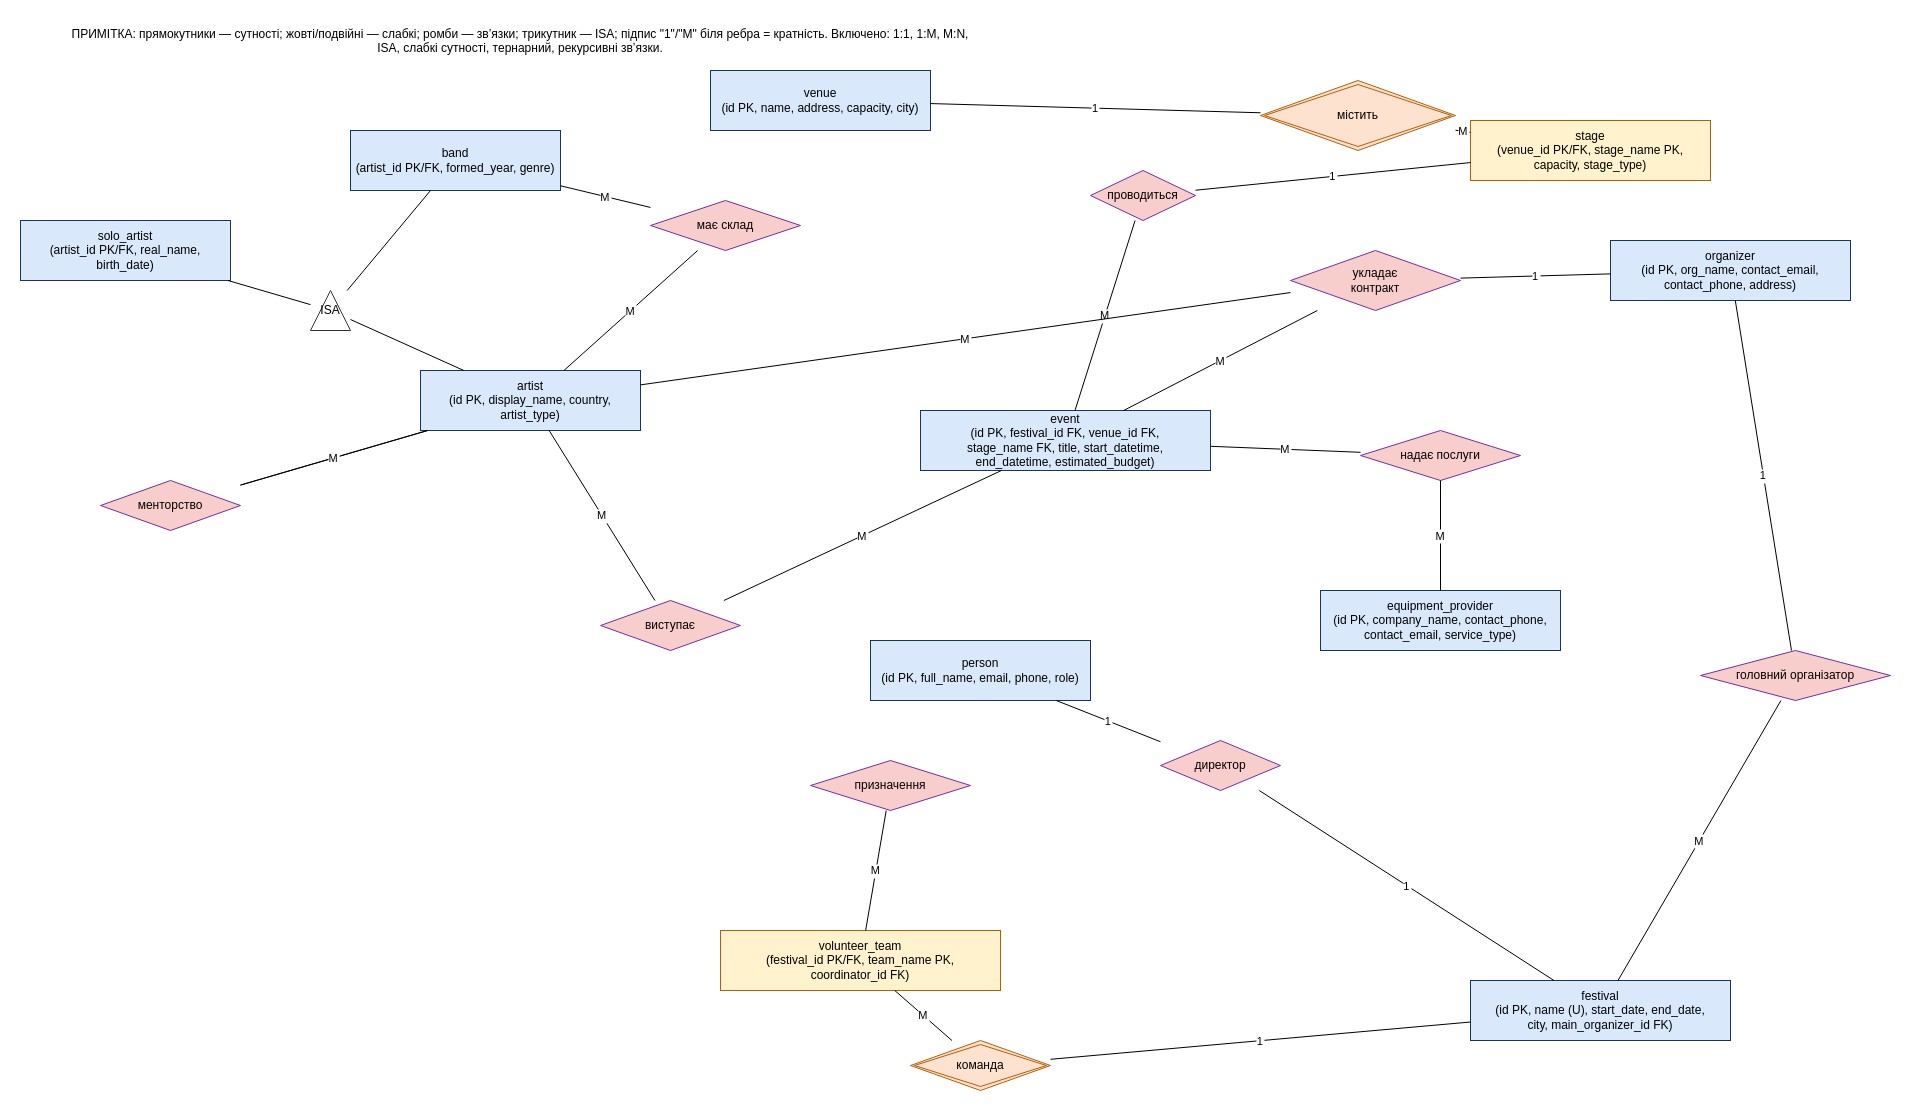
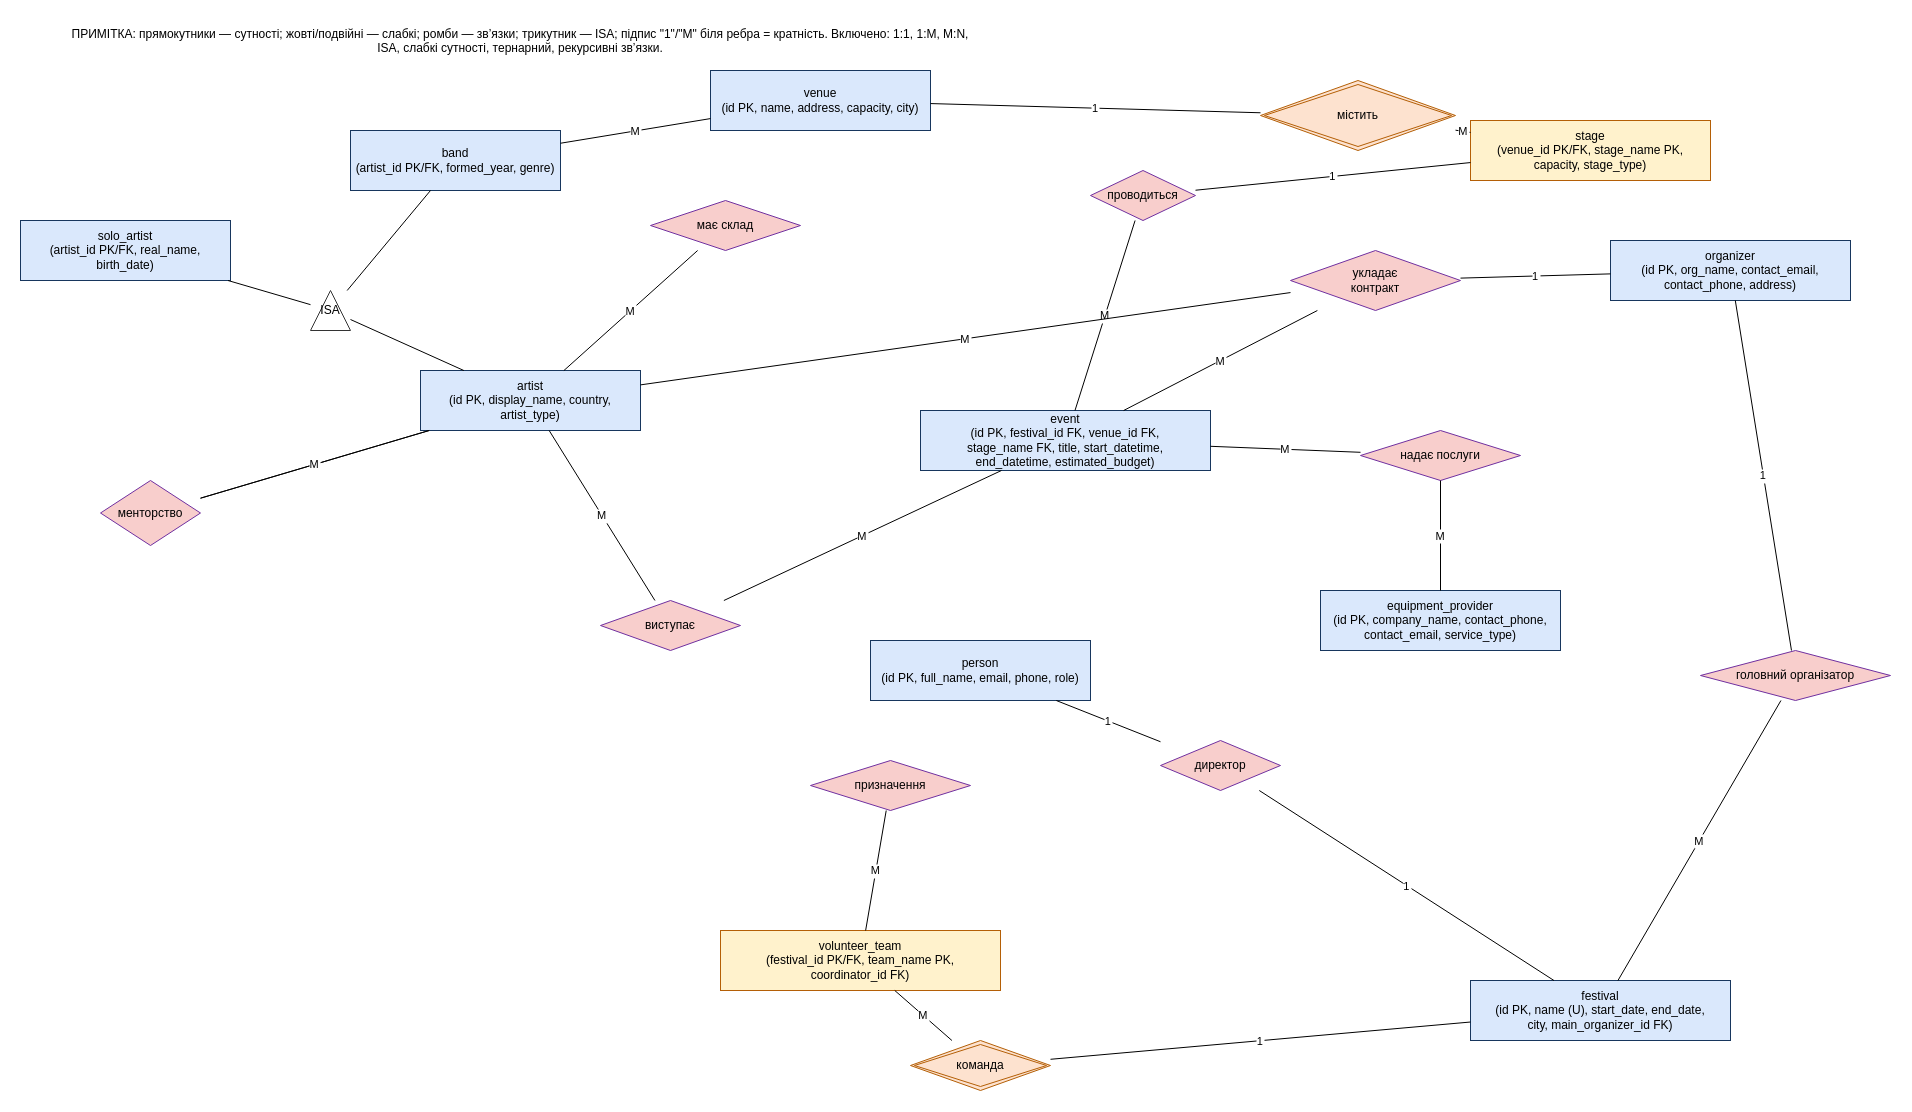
  <mxCell id="0" />
  <mxCell id="1" parent="0" />
  <mxCell id="2" value="artist&#10;(id PK, display_name, country, artist_type)" style="shape=rectangle;whiteSpace=wrap;html=1;rounded=0;strokeColor=#17365D;fillColor=#dae8fc;" parent="1" vertex="1"><mxGeometry x="420" y="370" width="220" height="60" as="geometry" /></mxCell>
  <mxCell id="3" value="solo_artist&#10;(artist_id PK/FK, real_name, birth_date)" style="shape=rectangle;whiteSpace=wrap;html=1;rounded=0;strokeColor=#17365D;fillColor=#dae8fc;" parent="1" vertex="1"><mxGeometry x="20" y="220" width="210" height="60" as="geometry" /></mxCell>
  <mxCell id="4" value="band&#10;(artist_id PK/FK, formed_year, genre)" style="shape=rectangle;whiteSpace=wrap;html=1;rounded=0;strokeColor=#17365D;fillColor=#dae8fc;" parent="1" vertex="1"><mxGeometry x="350" y="130" width="210" height="60" as="geometry" /></mxCell>
  <mxCell id="5" value="person&#10;(id PK, full_name, email, phone, role)" style="shape=rectangle;whiteSpace=wrap;html=1;rounded=0;strokeColor=#17365D;fillColor=#dae8fc;" parent="1" vertex="1"><mxGeometry x="870" y="640" width="220" height="60" as="geometry" /></mxCell>
  <mxCell id="6" value="organizer&#10;(id PK, org_name, contact_email,&#10;contact_phone, address)" style="shape=rectangle;whiteSpace=wrap;html=1;rounded=0;strokeColor=#17365D;fillColor=#dae8fc;" parent="1" vertex="1"><mxGeometry x="1610" y="240" width="240" height="60" as="geometry" /></mxCell>
  <mxCell id="7" value="equipment_provider&#10;(id PK, company_name, contact_phone,&#10;contact_email, service_type)" style="shape=rectangle;whiteSpace=wrap;html=1;rounded=0;strokeColor=#17365D;fillColor=#dae8fc;" parent="1" vertex="1"><mxGeometry x="1320" y="590" width="240" height="60" as="geometry" /></mxCell>
  <mxCell id="8" value="venue&#10;(id PK, name, address, capacity, city)" style="shape=rectangle;whiteSpace=wrap;html=1;rounded=0;strokeColor=#17365D;fillColor=#dae8fc;" parent="1" vertex="1"><mxGeometry x="710" y="70" width="220" height="60" as="geometry" /></mxCell>
  <mxCell id="9" value="stage&#10;(venue_id PK/FK, stage_name PK,&#10;capacity, stage_type)" style="shape=rectangle;whiteSpace=wrap;html=1;rounded=0;double=1;strokeColor=#b45f06;fillColor=#fff2cc;" parent="1" vertex="1"><mxGeometry x="1470" y="120" width="240" height="60" as="geometry" /></mxCell>
  <mxCell id="10" value="festival&#10;(id PK, name (U), start_date, end_date,&#10;city, main_organizer_id FK)" style="shape=rectangle;whiteSpace=wrap;html=1;rounded=0;strokeColor=#17365D;fillColor=#dae8fc;" parent="1" vertex="1"><mxGeometry x="1470" y="980" width="260" height="60" as="geometry" /></mxCell>
  <mxCell id="11" value="volunteer_team&#10;(festival_id PK/FK, team_name PK,&#10;coordinator_id FK)" style="shape=rectangle;whiteSpace=wrap;html=1;rounded=0;double=1;strokeColor=#b45f06;fillColor=#fff2cc;" parent="1" vertex="1"><mxGeometry x="720" y="930" width="280" height="60" as="geometry" /></mxCell>
  <mxCell id="12" value="event&#10;(id PK, festival_id FK, venue_id FK,&#10;stage_name FK, title, start_datetime,&#10;end_datetime, estimated_budget)" style="shape=rectangle;whiteSpace=wrap;html=1;rounded=0;strokeColor=#17365D;fillColor=#dae8fc;" parent="1" vertex="1"><mxGeometry x="920" y="410" width="290" height="60" as="geometry" /></mxCell>
  <mxCell id="13" value="ISA" style="shape=triangle;direction=north;whiteSpace=wrap;html=1;strokeColor=#333333;fillColor=#ffffff;" parent="1" vertex="1"><mxGeometry x="310" y="290" width="40" height="40" as="geometry" /></mxCell>
  <mxCell id="14" value="містить" style="shape=rhombus;whiteSpace=wrap;html=1;double=1;strokeColor=#b45f06;fillColor=#fde2cf;" parent="1" vertex="1"><mxGeometry x="1260" y="80" width="195" height="70" as="geometry" /></mxCell>
  <mxCell id="15" value="проводиться" style="shape=rhombus;whiteSpace=wrap;html=1;strokeColor=#7030a0;fillColor=#f8cecc;" parent="1" vertex="1"><mxGeometry x="1090" y="170" width="105" height="50" as="geometry" /></mxCell>
  <mxCell id="16" value="виступає" style="shape=rhombus;whiteSpace=wrap;html=1;strokeColor=#7030a0;fillColor=#f8cecc;" parent="1" vertex="1"><mxGeometry x="600" y="600" width="140" height="50" as="geometry" /></mxCell>
  <mxCell id="17" value="надає послуги" style="shape=rhombus;whiteSpace=wrap;html=1;strokeColor=#7030a0;fillColor=#f8cecc;" parent="1" vertex="1"><mxGeometry x="1360" y="430" width="160" height="50" as="geometry" /></mxCell>
  <mxCell id="18" value="укладає&#10;контракт" style="shape=rhombus;whiteSpace=wrap;html=1;strokeColor=#7030a0;fillColor=#f8cecc;" parent="1" vertex="1"><mxGeometry x="1290" y="250" width="170" height="60" as="geometry" /></mxCell>
  <mxCell id="19" value="директор" style="shape=rhombus;whiteSpace=wrap;html=1;strokeColor=#7030a0;fillColor=#f8cecc;" parent="1" vertex="1"><mxGeometry x="1160" y="740" width="120" height="50" as="geometry" /></mxCell>
  <mxCell id="20" value="призначення" style="shape=rhombus;whiteSpace=wrap;html=1;strokeColor=#7030a0;fillColor=#f8cecc;" parent="1" vertex="1"><mxGeometry x="810" y="760" width="160" height="50" as="geometry" /></mxCell>
  <mxCell id="21" value="має склад" style="shape=rhombus;whiteSpace=wrap;html=1;strokeColor=#7030a0;fillColor=#f8cecc;" parent="1" vertex="1"><mxGeometry x="650" y="200" width="150" height="50" as="geometry" /></mxCell>
- <mxCell id="22" value="менторство" style="shape=rhombus;whiteSpace=wrap;html=1;strokeColor=#7030a0;fillColor=#f8cecc;" parent="1" vertex="1"><mxGeometry x="100" y="480" width="140" height="50" as="geometry" /></mxCell>
+ <mxCell id="22" value="менторство" style="shape=rhombus;whiteSpace=wrap;html=1;strokeColor=#7030a0;fillColor=#f8cecc;" parent="1" vertex="1"><mxGeometry x="100" y="480" width="100" height="65" as="geometry" /></mxCell>
  <mxCell id="23" value="" style="endArrow=none;" parent="1" source="2" target="13" edge="1"><mxGeometry relative="1" as="geometry"><mxPoint x="30" y="10" as="targetPoint" /></mxGeometry></mxCell>
  <mxCell id="24" value="" style="endArrow=none;" parent="1" source="13" target="3" edge="1"><mxGeometry relative="1" as="geometry"><mxPoint x="30" y="10" as="targetPoint" /></mxGeometry></mxCell>
  <mxCell id="25" value="" style="endArrow=none;" parent="1" source="13" target="4" edge="1"><mxGeometry relative="1" as="geometry"><mxPoint x="30" y="10" as="targetPoint" /></mxGeometry></mxCell>
  <mxCell id="26" value="1" style="endArrow=none;" parent="1" source="8" target="14" edge="1"><mxGeometry relative="1" as="geometry"><mxPoint x="30" y="10" as="targetPoint" /></mxGeometry></mxCell>
  <mxCell id="27" value="M" style="endArrow=none;" parent="1" source="14" target="9" edge="1"><mxGeometry relative="1" as="geometry"><mxPoint x="30" y="10" as="targetPoint" /></mxGeometry></mxCell>
  <mxCell id="28" value="M" style="endArrow=none;" parent="1" source="12" target="15" edge="1"><mxGeometry relative="1" as="geometry"><mxPoint x="30" y="10" as="targetPoint" /></mxGeometry></mxCell>
  <mxCell id="29" value="1" style="endArrow=none;" parent="1" source="15" target="9" edge="1"><mxGeometry relative="1" as="geometry"><mxPoint x="30" y="10" as="targetPoint" /></mxGeometry></mxCell>
  <mxCell id="30" value="M" style="endArrow=none;" parent="1" source="2" target="16" edge="1"><mxGeometry relative="1" as="geometry"><mxPoint x="30" y="10" as="targetPoint" /></mxGeometry></mxCell>
  <mxCell id="31" value="M" style="endArrow=none;" parent="1" source="16" target="12" edge="1"><mxGeometry relative="1" as="geometry"><mxPoint x="30" y="10" as="targetPoint" /></mxGeometry></mxCell>
  <mxCell id="32" value="M" style="endArrow=none;" parent="1" source="12" target="17" edge="1"><mxGeometry relative="1" as="geometry"><mxPoint x="30" y="10" as="targetPoint" /></mxGeometry></mxCell>
  <mxCell id="33" value="M" style="endArrow=none;" parent="1" source="17" target="7" edge="1"><mxGeometry relative="1" as="geometry"><mxPoint x="30" y="10" as="targetPoint" /></mxGeometry></mxCell>
  <mxCell id="34" value="M" style="endArrow=none;" parent="1" source="2" target="18" edge="1"><mxGeometry relative="1" as="geometry"><mxPoint x="30" y="10" as="targetPoint" /></mxGeometry></mxCell>
  <mxCell id="35" value="M" style="endArrow=none;" parent="1" source="12" target="18" edge="1"><mxGeometry relative="1" as="geometry"><mxPoint x="30" y="10" as="targetPoint" /></mxGeometry></mxCell>
  <mxCell id="36" value="1" style="endArrow=none;" parent="1" source="6" target="18" edge="1"><mxGeometry relative="1" as="geometry"><mxPoint x="30" y="10" as="targetPoint" /></mxGeometry></mxCell>
  <mxCell id="37" value="1" style="endArrow=none;" parent="1" source="10" target="19" edge="1"><mxGeometry relative="1" as="geometry"><mxPoint x="30" y="10" as="targetPoint" /></mxGeometry></mxCell>
  <mxCell id="38" value="1" style="endArrow=none;" parent="1" source="19" target="5" edge="1"><mxGeometry relative="1" as="geometry"><mxPoint x="30" y="10" as="targetPoint" /></mxGeometry></mxCell>
  <mxCell id="39" value="команда" style="shape=rhombus;whiteSpace=wrap;html=1;double=1;strokeColor=#b45f06;fillColor=#fde2cf;" parent="1" vertex="1"><mxGeometry x="910" y="1040" width="140" height="50" as="geometry" /></mxCell>
  <mxCell id="40" value="1" style="endArrow=none;" parent="1" source="10" target="39" edge="1"><mxGeometry relative="1" as="geometry"><mxPoint x="30" y="10" as="targetPoint" /></mxGeometry></mxCell>
  <mxCell id="41" value="M" style="endArrow=none;" parent="1" source="39" target="11" edge="1"><mxGeometry relative="1" as="geometry"><mxPoint x="30" y="10" as="targetPoint" /></mxGeometry></mxCell>
  <mxCell id="42" value="M" style="endArrow=none;" parent="1" source="11" target="20" edge="1"><mxGeometry relative="1" as="geometry"><mxPoint x="30" y="10" as="targetPoint" /></mxGeometry></mxCell>
- <mxCell id="43" value="M" style="endArrow=none;" parent="1" source="4" target="21" edge="1"><mxGeometry relative="1" as="geometry"><mxPoint x="30" y="10" as="targetPoint" /></mxGeometry></mxCell>
+ <mxCell id="43" value="M" style="endArrow=none;" parent="1" source="4" target="8" edge="1"><mxGeometry relative="1" as="geometry"><mxPoint x="30" y="10" as="targetPoint" /></mxGeometry></mxCell>
  <mxCell id="44" value="M" style="endArrow=none;" parent="1" source="21" target="2" edge="1"><mxGeometry relative="1" as="geometry"><mxPoint x="30" y="10" as="targetPoint" /></mxGeometry></mxCell>
  <mxCell id="45" value="M" style="endArrow=none;" parent="1" source="2" target="22" edge="1"><mxGeometry relative="1" as="geometry"><mxPoint x="30" y="10" as="targetPoint" /></mxGeometry></mxCell>
  <mxCell id="46" value="M" style="endArrow=none;" parent="1" source="22" target="2" edge="1"><mxGeometry relative="1" as="geometry"><mxPoint x="30" y="10" as="targetPoint" /></mxGeometry></mxCell>
  <mxCell id="47" value="головний організатор" style="shape=rhombus;whiteSpace=wrap;html=1;strokeColor=#7030a0;fillColor=#f8cecc;" parent="1" vertex="1"><mxGeometry x="1700" y="650" width="190" height="50" as="geometry" /></mxCell>
  <mxCell id="48" value="1" style="endArrow=none;" parent="1" source="6" target="47" edge="1"><mxGeometry relative="1" as="geometry"><mxPoint x="30" y="10" as="targetPoint" /></mxGeometry></mxCell>
  <mxCell id="49" value="M" style="endArrow=none;" parent="1" source="47" target="10" edge="1"><mxGeometry relative="1" as="geometry"><mxPoint x="30" y="10" as="targetPoint" /></mxGeometry></mxCell>
  <mxCell id="50" value="ПРИМІТКА: прямокутники — сутності; жовті/подвійні — слабкі; ромби — звʼязки; трикутник — ISA; підпис &quot;1&quot;/&quot;M&quot; біля ребра = кратність. Включено: 1:1, 1:M, M:N, ISA, слабкі сутності, тернарний, рекурсивні звʼязки." style="text;whiteSpace=wrap;html=1;align=center;verticalAlign=top;" parent="1" vertex="1"><mxGeometry x="70" y="20" width="900" height="40" as="geometry" /></mxCell>
